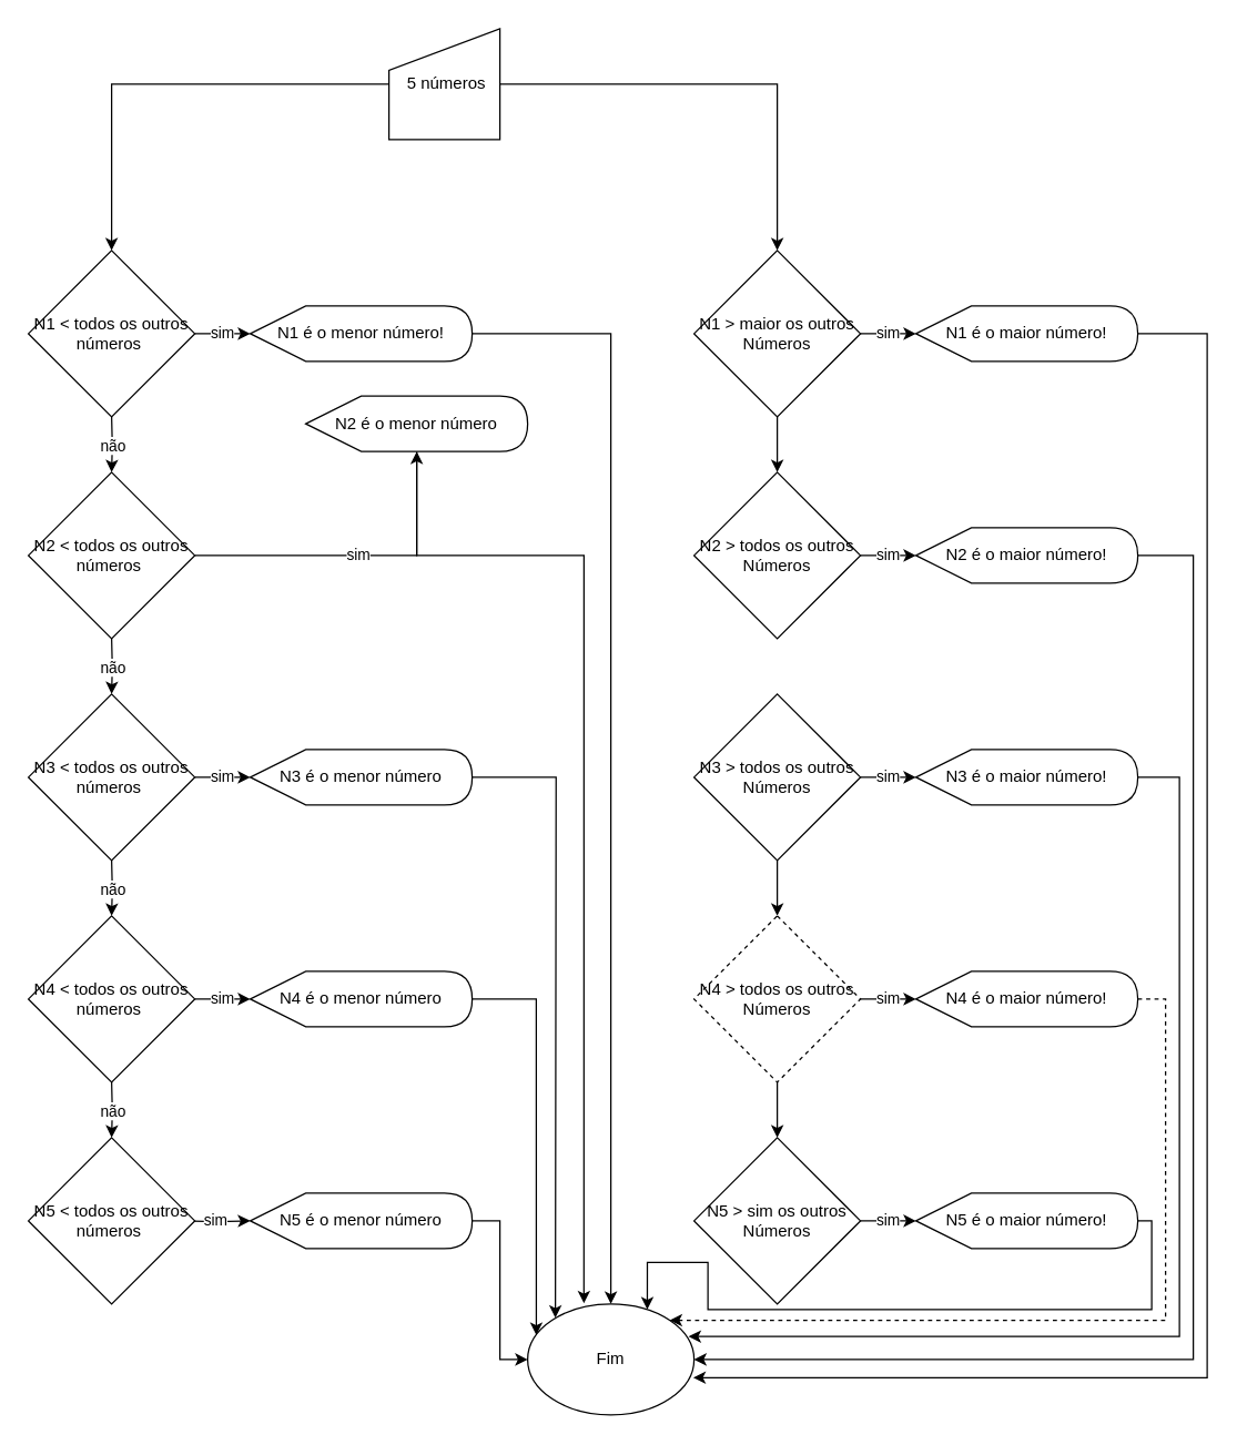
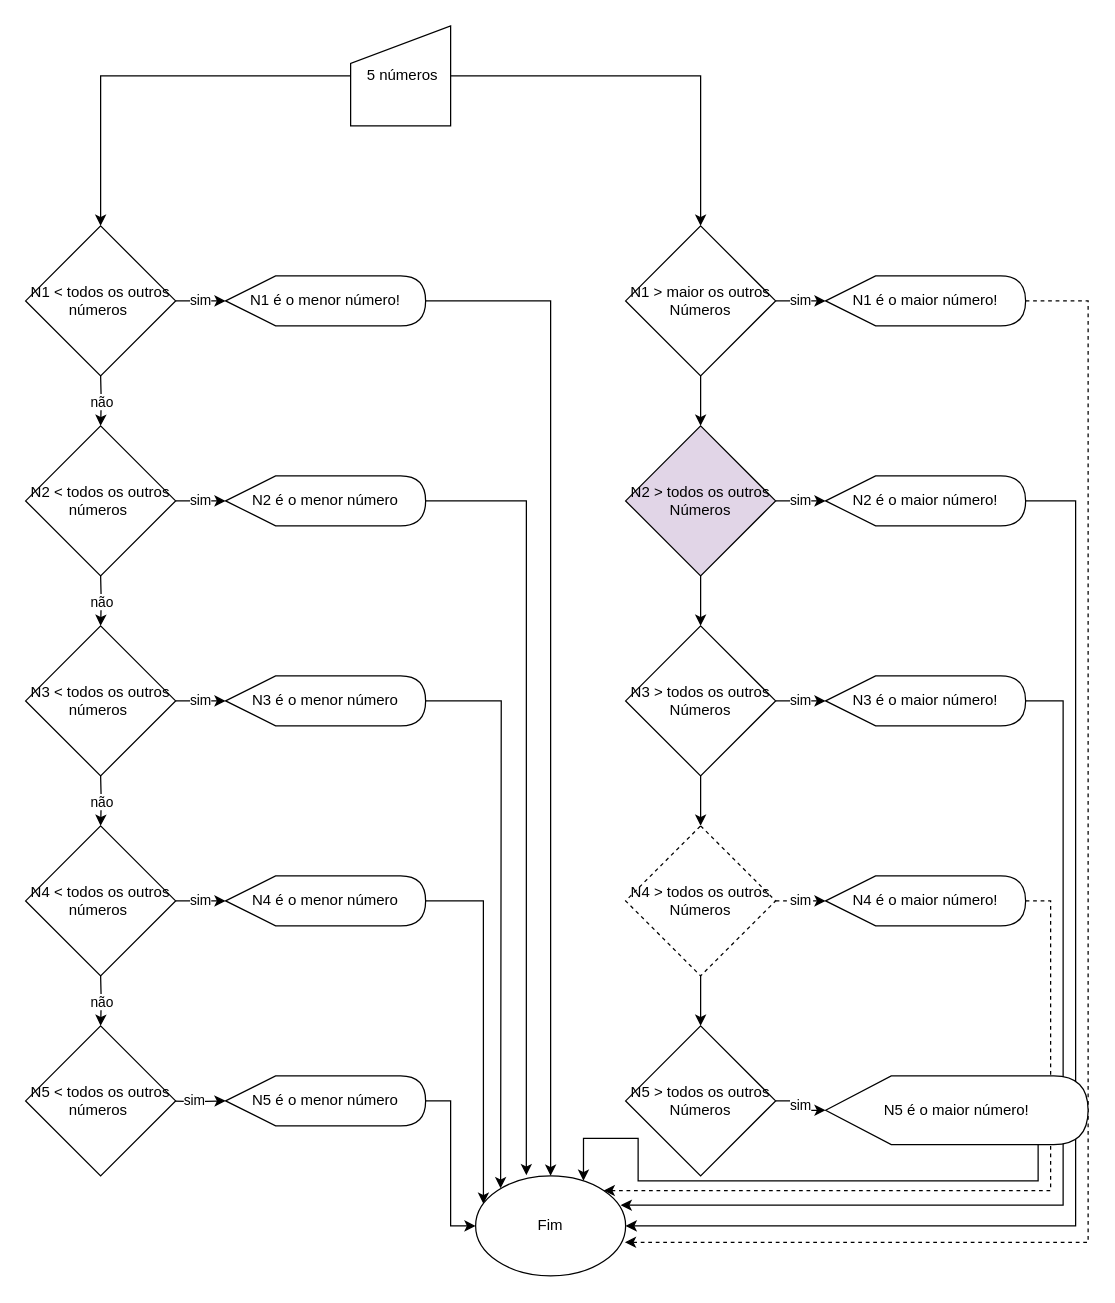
  <mxCell id="0" />
  <mxCell id="1" parent="0" />
  <mxCell id="2" value="" style="edgeStyle=orthogonalEdgeStyle;rounded=0;orthogonalLoop=1;jettySize=auto;html=1;" edge="1" parent="1" source="4" target="7"><mxGeometry relative="1" as="geometry" /></mxCell>
  <mxCell id="3" value="" style="edgeStyle=orthogonalEdgeStyle;rounded=0;orthogonalLoop=1;jettySize=auto;html=1;" edge="1" parent="1" source="4" target="12"><mxGeometry relative="1" as="geometry" /></mxCell>
  <mxCell id="4" value="&amp;nbsp;5 números" style="shape=manualInput;whiteSpace=wrap;html=1;" vertex="1" parent="1"><mxGeometry x="280" y="20" width="80" height="80" as="geometry" /></mxCell>
  <mxCell id="5" value="sim" style="edgeStyle=orthogonalEdgeStyle;rounded=0;orthogonalLoop=1;jettySize=auto;html=1;" edge="1" parent="1" source="7" target="9"><mxGeometry relative="1" as="geometry" /></mxCell>
  <mxCell id="6" value="" style="edgeStyle=orthogonalEdgeStyle;rounded=0;orthogonalLoop=1;jettySize=auto;html=1;" edge="1" parent="1" source="7" target="36"><mxGeometry relative="1" as="geometry" /></mxCell>
  <mxCell id="7" value="N1 &amp;gt; maior os outros Números" style="rhombus;whiteSpace=wrap;html=1;" vertex="1" parent="1"><mxGeometry x="500" y="180" width="120" height="120" as="geometry" /></mxCell>
- <mxCell id="8" style="edgeStyle=orthogonalEdgeStyle;rounded=0;orthogonalLoop=1;jettySize=auto;html=1;entryX=0.995;entryY=0.664;entryDx=0;entryDy=0;entryPerimeter=0;" edge="1" parent="1" source="9" target="53"><mxGeometry relative="1" as="geometry"><Array as="points"><mxPoint x="870" y="240" /><mxPoint x="870" y="993" /></Array></mxGeometry></mxCell>
+ <mxCell id="8" style="edgeStyle=orthogonalEdgeStyle;rounded=0;orthogonalLoop=1;jettySize=auto;html=1;entryX=0.995;entryY=0.664;entryDx=0;entryDy=0;entryPerimeter=0;dashed=1;" edge="1" parent="1" source="9" target="53"><mxGeometry relative="1" as="geometry"><Array as="points"><mxPoint x="870" y="240" /><mxPoint x="870" y="993" /></Array></mxGeometry></mxCell>
  <mxCell id="9" value="N1 é o maior número!" style="shape=display;whiteSpace=wrap;html=1;" vertex="1" parent="1"><mxGeometry x="660" y="220" width="160" height="40" as="geometry" /></mxCell>
  <mxCell id="10" value="sim" style="edgeStyle=orthogonalEdgeStyle;rounded=0;orthogonalLoop=1;jettySize=auto;html=1;" edge="1" parent="1" source="12" target="14"><mxGeometry relative="1" as="geometry" /></mxCell>
  <mxCell id="11" value="não" style="edgeStyle=orthogonalEdgeStyle;rounded=0;orthogonalLoop=1;jettySize=auto;html=1;" edge="1" parent="1"><mxGeometry relative="1" as="geometry"><mxPoint x="80" y="300" as="sourcePoint" /><mxPoint x="80" y="340" as="targetPoint" /></mxGeometry></mxCell>
  <mxCell id="12" value="N1 &amp;lt; todos os outros números&amp;nbsp;" style="rhombus;whiteSpace=wrap;html=1;" vertex="1" parent="1"><mxGeometry x="20" y="180" width="120" height="120" as="geometry" /></mxCell>
  <mxCell id="13" style="edgeStyle=orthogonalEdgeStyle;rounded=0;orthogonalLoop=1;jettySize=auto;html=1;exitX=1;exitY=0.5;exitDx=0;exitDy=0;exitPerimeter=0;entryX=0.5;entryY=0;entryDx=0;entryDy=0;" edge="1" parent="1" source="14" target="53"><mxGeometry relative="1" as="geometry" /></mxCell>
  <mxCell id="14" value="N1 é o menor número!" style="shape=display;whiteSpace=wrap;html=1;" vertex="1" parent="1"><mxGeometry y="220" width="160" height="40" as="geometry" x="180" /></mxCell>
  <mxCell id="15" value="sim" style="edgeStyle=orthogonalEdgeStyle;rounded=0;orthogonalLoop=1;jettySize=auto;html=1;" edge="1" parent="1" source="17" target="19"><mxGeometry relative="1" as="geometry" /></mxCell>
  <mxCell id="16" value="não" style="edgeStyle=orthogonalEdgeStyle;rounded=0;orthogonalLoop=1;jettySize=auto;html=1;" edge="1" parent="1"><mxGeometry relative="1" as="geometry"><mxPoint x="80" y="460" as="sourcePoint" /><mxPoint x="80" y="500" as="targetPoint" /></mxGeometry></mxCell>
  <mxCell id="17" value="N2 &amp;lt; todos os outros números&amp;nbsp;" style="rhombus;whiteSpace=wrap;html=1;" vertex="1" parent="1"><mxGeometry x="20" y="340" width="120" height="120" as="geometry" /></mxCell>
  <mxCell id="18" style="edgeStyle=orthogonalEdgeStyle;rounded=0;orthogonalLoop=1;jettySize=auto;html=1;entryX=0.338;entryY=-0.007;entryDx=0;entryDy=0;entryPerimeter=0;" edge="1" parent="1" source="19" target="53"><mxGeometry relative="1" as="geometry"><Array as="points"><mxPoint x="421" y="400" /></Array></mxGeometry></mxCell>
- <mxCell id="19" value="N2 é o menor número" style="shape=display;whiteSpace=wrap;html=1;" vertex="1" parent="1"><mxGeometry x="220" y="285" width="160" height="40" as="geometry" /></mxCell>
+ <mxCell id="19" value="N2 é o menor número" style="shape=display;whiteSpace=wrap;html=1;" vertex="1" parent="1"><mxGeometry y="380" width="160" height="40" as="geometry" x="180" /></mxCell>
  <mxCell id="20" value="sim" style="edgeStyle=orthogonalEdgeStyle;rounded=0;orthogonalLoop=1;jettySize=auto;html=1;" edge="1" parent="1" source="22" target="24"><mxGeometry relative="1" as="geometry" /></mxCell>
  <mxCell id="21" value="não" style="edgeStyle=orthogonalEdgeStyle;rounded=0;orthogonalLoop=1;jettySize=auto;html=1;" edge="1" parent="1"><mxGeometry relative="1" as="geometry"><mxPoint x="80" y="620" as="sourcePoint" /><mxPoint x="80" y="660" as="targetPoint" /></mxGeometry></mxCell>
  <mxCell id="22" value="N3 &amp;lt; todos os outros números&amp;nbsp;" style="rhombus;whiteSpace=wrap;html=1;" vertex="1" parent="1"><mxGeometry x="20" y="500" width="120" height="120" as="geometry" /></mxCell>
  <mxCell id="23" style="edgeStyle=orthogonalEdgeStyle;rounded=0;orthogonalLoop=1;jettySize=auto;html=1;exitX=1;exitY=0.5;exitDx=0;exitDy=0;exitPerimeter=0;" edge="1" parent="1" source="24"><mxGeometry relative="1" as="geometry"><mxPoint x="400" y="950" as="targetPoint" /></mxGeometry></mxCell>
  <mxCell id="24" value="N3 é o menor número" style="shape=display;whiteSpace=wrap;html=1;" vertex="1" parent="1"><mxGeometry y="540" width="160" height="40" as="geometry" x="180" /></mxCell>
  <mxCell id="25" value="sim" style="edgeStyle=orthogonalEdgeStyle;rounded=0;orthogonalLoop=1;jettySize=auto;html=1;" edge="1" parent="1" source="27" target="29"><mxGeometry relative="1" as="geometry" /></mxCell>
  <mxCell id="26" value="não" style="edgeStyle=orthogonalEdgeStyle;rounded=0;orthogonalLoop=1;jettySize=auto;html=1;" edge="1" parent="1"><mxGeometry relative="1" as="geometry"><mxPoint x="80" y="780" as="sourcePoint" /><mxPoint x="80" y="820" as="targetPoint" /></mxGeometry></mxCell>
  <mxCell id="27" value="N4 &amp;lt; todos os outros números&amp;nbsp;" style="rhombus;whiteSpace=wrap;html=1;" vertex="1" parent="1"><mxGeometry x="20" y="660" width="120" height="120" as="geometry" /></mxCell>
  <mxCell id="28" style="edgeStyle=orthogonalEdgeStyle;rounded=0;orthogonalLoop=1;jettySize=auto;html=1;entryX=0.052;entryY=0.279;entryDx=0;entryDy=0;entryPerimeter=0;" edge="1" parent="1" source="29" target="53"><mxGeometry relative="1" as="geometry"><Array as="points"><mxPoint x="386" y="720" /></Array></mxGeometry></mxCell>
  <mxCell id="29" value="N4 é o menor número" style="shape=display;whiteSpace=wrap;html=1;" vertex="1" parent="1"><mxGeometry y="700" width="160" height="40" as="geometry" x="180" /></mxCell>
  <mxCell id="30" value="sim" style="edgeStyle=orthogonalEdgeStyle;rounded=0;orthogonalLoop=1;jettySize=auto;html=1;" edge="1" parent="1" target="33"><mxGeometry relative="1" as="geometry"><mxPoint x="130" y="880" as="sourcePoint" /></mxGeometry></mxCell>
  <mxCell id="31" value="N5 &amp;lt; todos os outros números&amp;nbsp;" style="rhombus;whiteSpace=wrap;html=1;" vertex="1" parent="1"><mxGeometry x="20" y="820" width="120" height="120" as="geometry" /></mxCell>
  <mxCell id="32" style="edgeStyle=orthogonalEdgeStyle;rounded=0;orthogonalLoop=1;jettySize=auto;html=1;entryX=0;entryY=0.5;entryDx=0;entryDy=0;" edge="1" parent="1" source="33" target="53"><mxGeometry relative="1" as="geometry" /></mxCell>
  <mxCell id="33" value="N5 é o menor número" style="shape=display;whiteSpace=wrap;html=1;" vertex="1" parent="1"><mxGeometry y="860" width="160" height="40" as="geometry" x="180" /></mxCell>
  <mxCell id="34" value="sim" style="edgeStyle=orthogonalEdgeStyle;rounded=0;orthogonalLoop=1;jettySize=auto;html=1;" edge="1" parent="1" source="36" target="38"><mxGeometry relative="1" as="geometry" /></mxCell>
- <mxCell id="36" value="N2 &amp;gt; todos os outros Números" style="rhombus;whiteSpace=wrap;html=1;" vertex="1" parent="1"><mxGeometry x="500" y="340" width="120" height="120" as="geometry" /></mxCell>
+ <mxCell id="35" value="" style="edgeStyle=orthogonalEdgeStyle;rounded=0;orthogonalLoop=1;jettySize=auto;html=1;" edge="1" parent="1" source="36" target="41"><mxGeometry relative="1" as="geometry" /></mxCell>
+ <mxCell id="36" value="N2 &amp;gt; todos os outros Números" style="rhombus;whiteSpace=wrap;html=1;fillColor=#e1d5e7;" vertex="1" parent="1"><mxGeometry x="500" y="340" width="120" height="120" as="geometry" /></mxCell>
  <mxCell id="37" style="edgeStyle=orthogonalEdgeStyle;rounded=0;orthogonalLoop=1;jettySize=auto;html=1;entryX=1;entryY=0.5;entryDx=0;entryDy=0;" edge="1" parent="1" source="38" target="53"><mxGeometry relative="1" as="geometry"><Array as="points"><mxPoint x="860" y="400" /><mxPoint x="860" y="980" /></Array></mxGeometry></mxCell>
  <mxCell id="38" value="N2 é o maior número!" style="shape=display;whiteSpace=wrap;html=1;" vertex="1" parent="1"><mxGeometry x="660" y="380" width="160" height="40" as="geometry" /></mxCell>
  <mxCell id="39" value="sim" style="edgeStyle=orthogonalEdgeStyle;rounded=0;orthogonalLoop=1;jettySize=auto;html=1;" edge="1" parent="1" source="41" target="43"><mxGeometry relative="1" as="geometry" /></mxCell>
  <mxCell id="40" value="" style="edgeStyle=orthogonalEdgeStyle;rounded=0;orthogonalLoop=1;jettySize=auto;html=1;" edge="1" parent="1" source="41" target="46"><mxGeometry relative="1" as="geometry" /></mxCell>
  <mxCell id="41" value="N3 &amp;gt; todos os outros Números" style="rhombus;whiteSpace=wrap;html=1;" vertex="1" parent="1"><mxGeometry x="500" y="500" width="120" height="120" as="geometry" /></mxCell>
  <mxCell id="42" style="edgeStyle=orthogonalEdgeStyle;rounded=0;orthogonalLoop=1;jettySize=auto;html=1;entryX=0.967;entryY=0.293;entryDx=0;entryDy=0;entryPerimeter=0;" edge="1" parent="1" source="43" target="53"><mxGeometry relative="1" as="geometry"><Array as="points"><mxPoint x="850" y="560" /><mxPoint x="850" y="963" /></Array></mxGeometry></mxCell>
  <mxCell id="43" value="N3 é o maior número!" style="shape=display;whiteSpace=wrap;html=1;" vertex="1" parent="1"><mxGeometry x="660" y="540" width="160" height="40" as="geometry" /></mxCell>
- <mxCell id="44" value="sim" style="edgeStyle=orthogonalEdgeStyle;rounded=0;orthogonalLoop=1;jettySize=auto;html=1;" edge="1" parent="1" source="46" target="48"><mxGeometry relative="1" as="geometry" /></mxCell>
+ <mxCell id="44" value="sim" style="edgeStyle=orthogonalEdgeStyle;rounded=0;orthogonalLoop=1;jettySize=auto;html=1;dashed=1;" edge="1" parent="1" source="46" target="48"><mxGeometry relative="1" as="geometry" /></mxCell>
  <mxCell id="45" value="" style="edgeStyle=orthogonalEdgeStyle;rounded=0;orthogonalLoop=1;jettySize=auto;html=1;" edge="1" parent="1" source="46" target="50"><mxGeometry relative="1" as="geometry" /></mxCell>
  <mxCell id="46" value="N4 &amp;gt; todos os outros Números" style="rhombus;whiteSpace=wrap;html=1;dashed=1;" vertex="1" parent="1"><mxGeometry x="500" y="660" width="120" height="120" as="geometry" /></mxCell>
  <mxCell id="47" style="edgeStyle=orthogonalEdgeStyle;rounded=0;orthogonalLoop=1;jettySize=auto;html=1;entryX=1;entryY=0;entryDx=0;entryDy=0;dashed=1;" edge="1" parent="1" source="48" target="53"><mxGeometry relative="1" as="geometry"><Array as="points"><mxPoint x="840" y="720" /><mxPoint x="840" y="952" /></Array></mxGeometry></mxCell>
  <mxCell id="48" value="N4 é o maior número!" style="shape=display;whiteSpace=wrap;html=1;" vertex="1" parent="1"><mxGeometry x="660" y="700" width="160" height="40" as="geometry" /></mxCell>
  <mxCell id="49" value="sim" style="edgeStyle=orthogonalEdgeStyle;rounded=0;orthogonalLoop=1;jettySize=auto;html=1;" edge="1" parent="1" source="50" target="52"><mxGeometry relative="1" as="geometry" /></mxCell>
- <mxCell id="50" value="N5 &amp;gt; sim os outros Números" style="rhombus;whiteSpace=wrap;html=1;" vertex="1" parent="1"><mxGeometry x="500" y="820" width="120" height="120" as="geometry" /></mxCell>
+ <mxCell id="50" value="N5 &amp;gt; todos os outros Números" style="rhombus;whiteSpace=wrap;html=1;" vertex="1" parent="1"><mxGeometry x="500" y="820" width="120" height="120" as="geometry" /></mxCell>
  <mxCell id="51" style="edgeStyle=orthogonalEdgeStyle;rounded=0;orthogonalLoop=1;jettySize=auto;html=1;entryX=0.719;entryY=0.05;entryDx=0;entryDy=0;entryPerimeter=0;" edge="1" parent="1" source="52" target="53"><mxGeometry relative="1" as="geometry"><Array as="points"><mxPoint x="830" y="880" /><mxPoint x="830" y="944" /><mxPoint x="510" y="944" /><mxPoint x="510" y="910" /><mxPoint x="466" y="910" /></Array></mxGeometry></mxCell>
- <mxCell id="52" value="N5 é o maior número!" style="shape=display;whiteSpace=wrap;html=1;" vertex="1" parent="1"><mxGeometry x="660" y="860" width="160" height="40" as="geometry" /></mxCell>
+ <mxCell id="52" value="N5 é o maior número!" style="shape=display;whiteSpace=wrap;html=1;" vertex="1" parent="1"><mxGeometry x="660" y="860" width="210" height="55" as="geometry" /></mxCell>
  <mxCell id="53" value="Fim" style="ellipse;whiteSpace=wrap;html=1;" vertex="1" parent="1"><mxGeometry x="380" y="940" width="120" height="80" as="geometry" /></mxCell>
